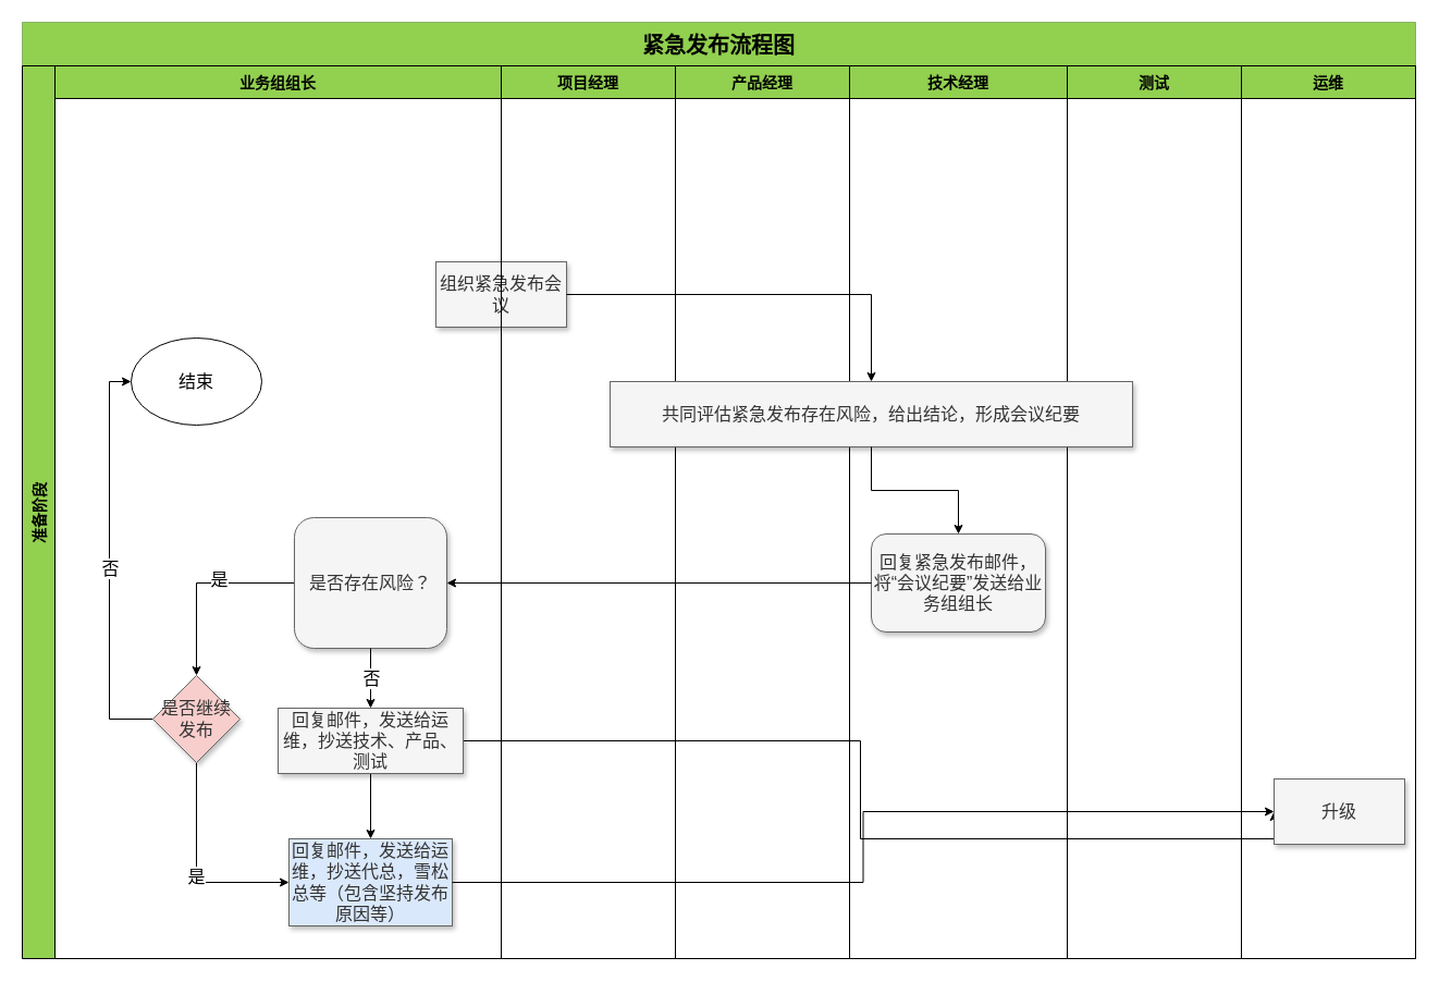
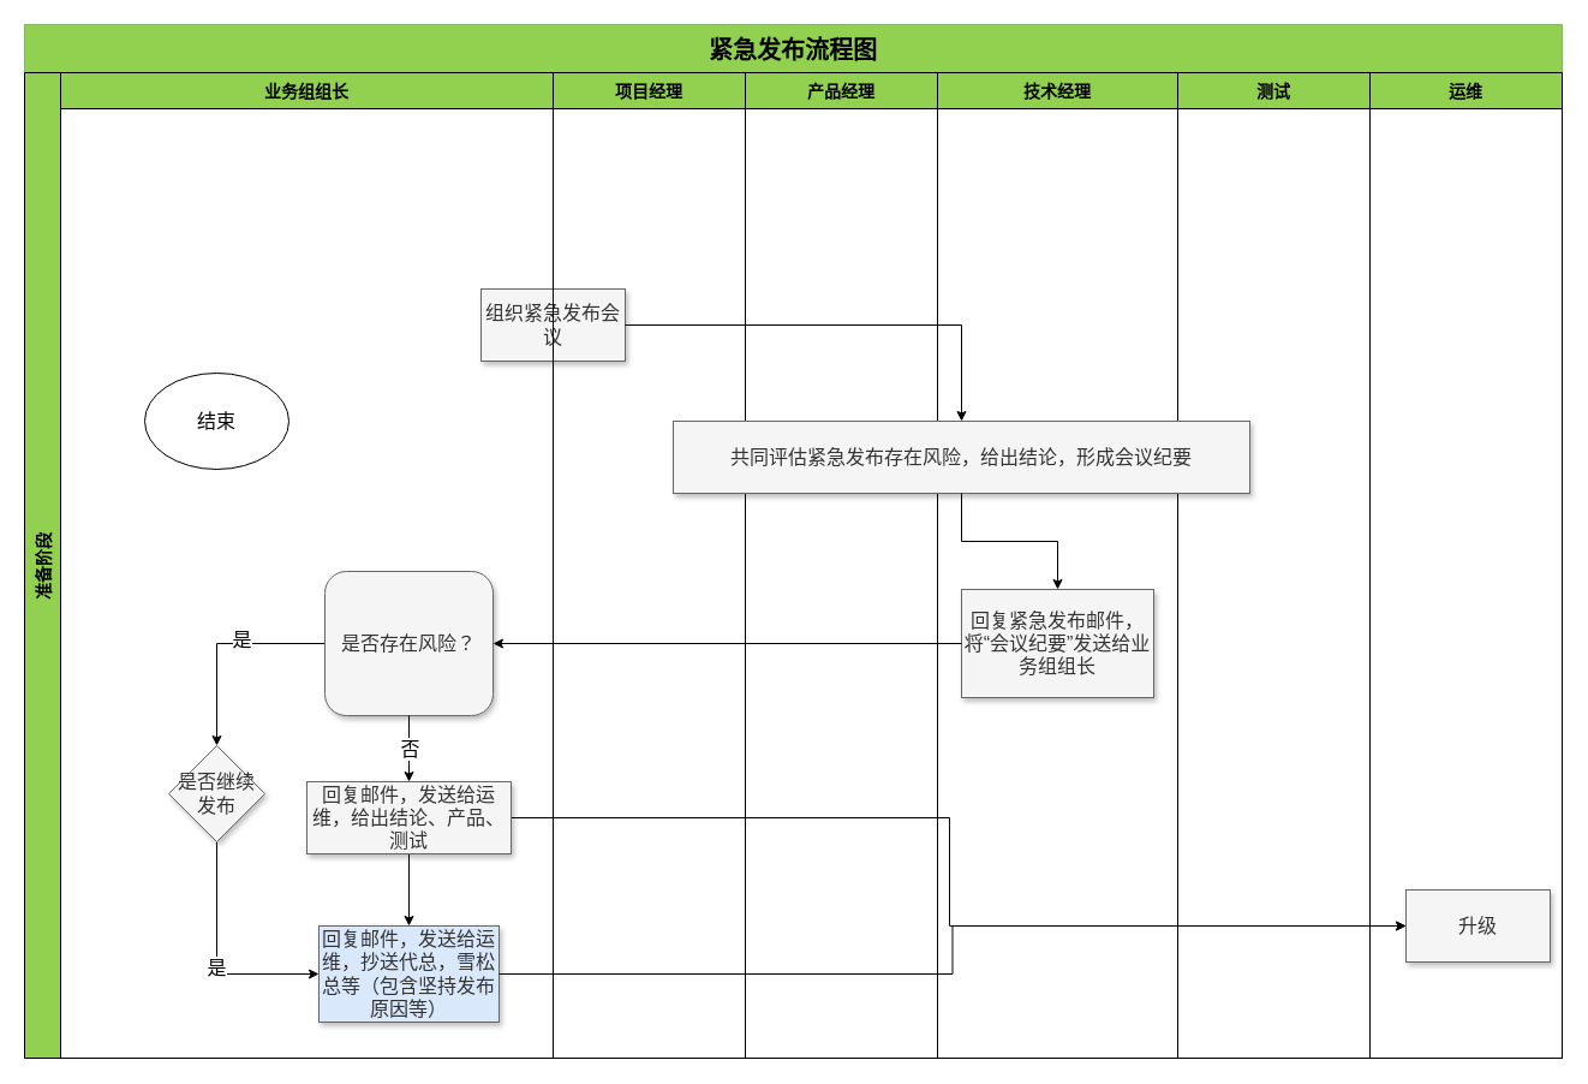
  <mxCell id="0" />
  <mxCell id="1" parent="0" />
  <mxCell id="2" value="紧急发布流程图" style="swimlane;childLayout=stackLayout;resizeParent=1;resizeParentMax=0;horizontal=1;startSize=40;horizontalStack=0;fillColor=#92D050;strokeColor=#82b366;fontSize=20;spacingTop=4;spacingBottom=4;swimlaneFillColor=none;arcSize=15;perimeterSpacing=0;gradientColor=none;spacing=2;" parent="1" vertex="1"><mxGeometry x="20" y="20" width="1280" height="860" as="geometry"><mxRectangle x="220" y="250" width="100" height="30" as="alternateBounds" /></mxGeometry></mxCell>
  <mxCell id="3" value="准备阶段" style="swimlane;startSize=30;horizontal=0;fillColor=#92D050;fontSize=14;" parent="2" vertex="1"><mxGeometry y="40" width="1280" height="820" as="geometry" /></mxCell>
  <mxCell id="4" value="技术经理" style="swimlane;fillColor=#92D050;fontSize=14;startSize=30;" parent="3" vertex="1"><mxGeometry x="760" width="200" height="820" as="geometry" /></mxCell>
- <mxCell id="5" value="回复紧急发布邮件，将“会议纪要”发送给业务组组长" style="whiteSpace=wrap;html=1;fontSize=16;fillColor=#f5f5f5;strokeColor=#666666;fontColor=#333333;shadow=1;sketch=0;rounded=1;" vertex="1" parent="4"><mxGeometry x="20" y="430" width="160" height="90" as="geometry" /></mxCell>
+ <mxCell id="5" value="回复紧急发布邮件，将“会议纪要”发送给业务组组长" style="whiteSpace=wrap;html=1;fontSize=16;fillColor=#f5f5f5;strokeColor=#666666;fontColor=#333333;shadow=1;sketch=0;" vertex="1" parent="4"><mxGeometry x="20" y="430" width="160" height="90" as="geometry" /></mxCell>
  <mxCell id="6" value="" style="edgeStyle=orthogonalEdgeStyle;rounded=0;orthogonalLoop=1;jettySize=auto;html=1;entryX=0;entryY=0.5;entryDx=0;entryDy=0;" edge="1" parent="4" source="16" target="9"><mxGeometry relative="1" as="geometry"><Array as="points"><mxPoint x="10" y="620" /><mxPoint x="10" y="710" /></Array></mxGeometry></mxCell>
  <mxCell id="7" value="测试" style="swimlane;fillColor=#92D050;fontSize=14;startSize=30;" parent="3" vertex="1"><mxGeometry x="960" width="160" height="820" as="geometry" /></mxCell>
  <mxCell id="8" value="运维" style="swimlane;fillColor=#92D050;fontSize=14;startSize=30;" parent="3" vertex="1"><mxGeometry x="1120" width="160" height="820" as="geometry" /></mxCell>
- <mxCell id="9" value="升级" style="whiteSpace=wrap;html=1;fontSize=16;fillColor=#f5f5f5;strokeColor=#666666;fontColor=#333333;shadow=1;sketch=0;" vertex="1" parent="8"><mxGeometry x="30" y="655" width="120" height="60" as="geometry" /></mxCell>
+ <mxCell id="9" value="升级" style="whiteSpace=wrap;html=1;fontSize=16;fillColor=#f5f5f5;strokeColor=#666666;fontColor=#333333;shadow=1;sketch=0;" vertex="1" parent="8"><mxGeometry x="30" y="680" width="120" height="60" as="geometry" /></mxCell>
  <mxCell id="10" value="项目经理" style="swimlane;fillColor=#92D050;fontSize=14;startSize=30;" parent="3" vertex="1"><mxGeometry x="440" width="160" height="820" as="geometry" /></mxCell>
  <mxCell id="11" value="组织紧急发布会议" style="whiteSpace=wrap;html=1;fillColor=#f5f5f5;strokeColor=#666666;fontColor=#333333;shadow=1;sketch=0;fontSize=16;" vertex="1" parent="10"><mxGeometry x="-60" y="180" width="120" height="60" as="geometry" /></mxCell>
  <mxCell id="12" value="产品经理" style="swimlane;fillColor=#92D050;fontSize=14;startSize=30;" parent="3" vertex="1"><mxGeometry x="600" width="160" height="820" as="geometry" /></mxCell>
  <mxCell id="13" value="共同评估紧急发布存在风险，给出结论，形成会议纪要" style="whiteSpace=wrap;html=1;fontSize=16;fillColor=#f5f5f5;strokeColor=#666666;fontColor=#333333;shadow=1;sketch=0;" vertex="1" parent="12"><mxGeometry x="-60" y="290" width="480" height="60" as="geometry" /></mxCell>
  <mxCell id="14" value="业务组组长" style="swimlane;startSize=30;fillColor=#92D050;fontSize=14;" parent="3" vertex="1"><mxGeometry x="30" width="410" height="820" as="geometry" /></mxCell>
  <mxCell id="15" value="" style="edgeStyle=orthogonalEdgeStyle;rounded=0;orthogonalLoop=1;jettySize=auto;html=1;" edge="1" parent="14" source="16" target="28"><mxGeometry relative="1" as="geometry" /></mxCell>
- <mxCell id="16" value="回复邮件，发送给运维，抄送技术、产品、测试" style="whiteSpace=wrap;html=1;fontSize=16;fillColor=#f5f5f5;strokeColor=#666666;fontColor=#333333;shadow=1;sketch=0;" vertex="1" parent="14"><mxGeometry x="205" y="590" width="170" height="60" as="geometry" /></mxCell>
+ <mxCell id="16" value="回复邮件，发送给运维，给出结论、产品、测试" style="whiteSpace=wrap;html=1;fontSize=16;fillColor=#f5f5f5;strokeColor=#666666;fontColor=#333333;shadow=1;sketch=0;" vertex="1" parent="14"><mxGeometry x="205" y="590" width="170" height="60" as="geometry" /></mxCell>
  <mxCell id="17" style="edgeStyle=orthogonalEdgeStyle;rounded=0;orthogonalLoop=1;jettySize=auto;html=1;exitX=0;exitY=0.5;exitDx=0;exitDy=0;entryX=0.5;entryY=0;entryDx=0;entryDy=0;" edge="1" parent="14" source="19" target="26"><mxGeometry relative="1" as="geometry" /></mxCell>
  <mxCell id="18" value="是" style="edgeLabel;html=1;align=center;verticalAlign=middle;resizable=0;points=[];fontSize=16;" vertex="1" connectable="0" parent="17"><mxGeometry x="-0.172" y="-2" relative="1" as="geometry"><mxPoint x="2" y="-2" as="offset" /></mxGeometry></mxCell>
  <mxCell id="19" value="是否存在风险？" style="whiteSpace=wrap;html=1;fontSize=16;fillColor=#f5f5f5;strokeColor=#666666;fontColor=#333333;shadow=1;sketch=0;rounded=1;" vertex="1" parent="14"><mxGeometry x="220" y="415" width="140" height="120" as="geometry" /></mxCell>
  <mxCell id="20" style="edgeStyle=orthogonalEdgeStyle;rounded=0;orthogonalLoop=1;jettySize=auto;html=1;exitX=0.5;exitY=1;exitDx=0;exitDy=0;entryX=0.5;entryY=0;entryDx=0;entryDy=0;" edge="1" parent="14" source="19" target="16"><mxGeometry relative="1" as="geometry"><mxPoint x="290" y="570" as="targetPoint" /></mxGeometry></mxCell>
  <mxCell id="21" value="&lt;font style=&quot;font-size: 16px;&quot;&gt;否&lt;/font&gt;" style="edgeLabel;html=1;align=center;verticalAlign=middle;resizable=0;points=[];" vertex="1" connectable="0" parent="20"><mxGeometry x="-0.05" relative="1" as="geometry"><mxPoint y="1" as="offset" /></mxGeometry></mxCell>
  <mxCell id="22" value="" style="edgeStyle=orthogonalEdgeStyle;rounded=0;orthogonalLoop=1;jettySize=auto;html=1;entryX=0;entryY=0.5;entryDx=0;entryDy=0;fontSize=16;" edge="1" parent="14" source="26" target="28"><mxGeometry relative="1" as="geometry"><mxPoint x="130" y="730" as="targetPoint" /><Array as="points"><mxPoint x="130" y="750" /></Array></mxGeometry></mxCell>
  <mxCell id="23" value="是" style="edgeLabel;html=1;align=center;verticalAlign=middle;resizable=0;points=[];fontSize=16;" vertex="1" connectable="0" parent="22"><mxGeometry x="0.07" y="-1" relative="1" as="geometry"><mxPoint as="offset" /></mxGeometry></mxCell>
- <mxCell id="24" style="edgeStyle=orthogonalEdgeStyle;rounded=0;orthogonalLoop=1;jettySize=auto;html=1;exitX=0;exitY=0.5;exitDx=0;exitDy=0;entryX=0;entryY=0.5;entryDx=0;entryDy=0;" edge="1" parent="14" source="26" target="27"><mxGeometry relative="1" as="geometry" /></mxCell>
- <mxCell id="25" value="否" style="edgeLabel;html=1;align=center;verticalAlign=middle;resizable=0;points=[];fontSize=16;" vertex="1" connectable="0" parent="24"><mxGeometry x="-0.032" relative="1" as="geometry"><mxPoint as="offset" /></mxGeometry></mxCell>
- <mxCell id="26" value="是否继续发布" style="rhombus;whiteSpace=wrap;html=1;fontSize=16;fillColor=#f8cecc;strokeColor=#666666;fontColor=#333333;shadow=1;sketch=0;" vertex="1" parent="14"><mxGeometry x="90" y="560" width="80" height="80" as="geometry" /></mxCell>
+ <mxCell id="26" value="是否继续发布" style="rhombus;whiteSpace=wrap;html=1;fontSize=16;fillColor=#f5f5f5;strokeColor=#666666;fontColor=#333333;shadow=1;sketch=0;" vertex="1" parent="14"><mxGeometry x="90" y="560" width="80" height="80" as="geometry" /></mxCell>
  <mxCell id="27" value="结束" style="ellipse;whiteSpace=wrap;html=1;fontSize=16;" vertex="1" parent="14"><mxGeometry x="70" y="250" width="120" height="80" as="geometry" /></mxCell>
  <mxCell id="28" value="回复邮件，发送给运维，抄送代总，雪松总等（包含坚持发布原因等）" style="whiteSpace=wrap;html=1;fontSize=16;fillColor=#dae8fc;strokeColor=#666666;fontColor=#333333;shadow=1;sketch=0;" vertex="1" parent="14"><mxGeometry x="215" y="710" width="150" height="80" as="geometry" /></mxCell>
  <mxCell id="29" value="" style="edgeStyle=orthogonalEdgeStyle;rounded=0;orthogonalLoop=1;jettySize=auto;html=1;" edge="1" parent="3" source="11" target="13"><mxGeometry relative="1" as="geometry" /></mxCell>
  <mxCell id="30" value="" style="edgeStyle=orthogonalEdgeStyle;rounded=0;orthogonalLoop=1;jettySize=auto;html=1;entryX=0.5;entryY=0;entryDx=0;entryDy=0;" edge="1" parent="3" source="13" target="5"><mxGeometry relative="1" as="geometry"><mxPoint x="780" y="420" as="targetPoint" /></mxGeometry></mxCell>
  <mxCell id="31" value="" style="edgeStyle=orthogonalEdgeStyle;rounded=0;orthogonalLoop=1;jettySize=auto;html=1;" edge="1" parent="3" source="5" target="19"><mxGeometry relative="1" as="geometry" /></mxCell>
  <mxCell id="32" style="edgeStyle=orthogonalEdgeStyle;rounded=0;orthogonalLoop=1;jettySize=auto;html=1;exitX=1;exitY=0.5;exitDx=0;exitDy=0;entryX=0;entryY=0.5;entryDx=0;entryDy=0;" edge="1" parent="3" source="28" target="9"><mxGeometry relative="1" as="geometry" /></mxCell>
